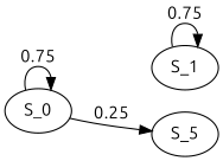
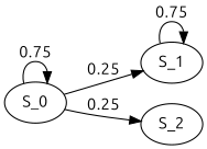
  digraph {
    fontname=Ubuntu
    rankdir=LR
    node [fontname=Ubuntu]
    edge [fontname=Ubuntu]
    S_0
    S_1
-   S_2 [label=S_5]
+   S_2
    S_0 -> S_0 [label=0.75]
+   S_0 -> S_1 [label=0.25]
    S_0 -> S_2 [label=0.25]
    S_1 -> S_1 [label=0.75]
  }
